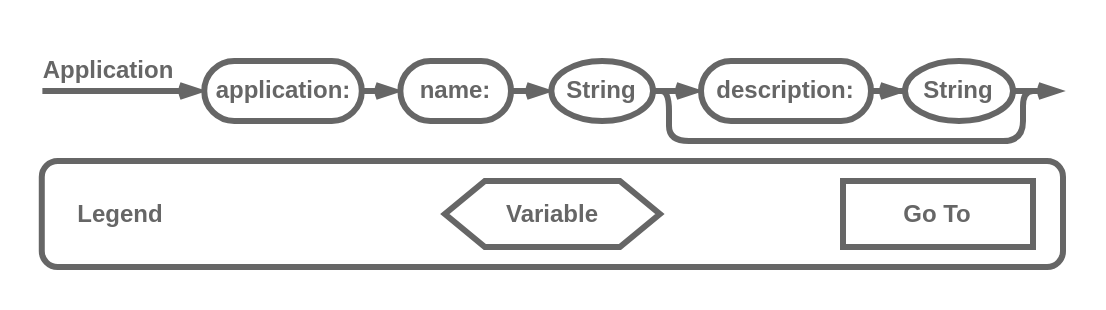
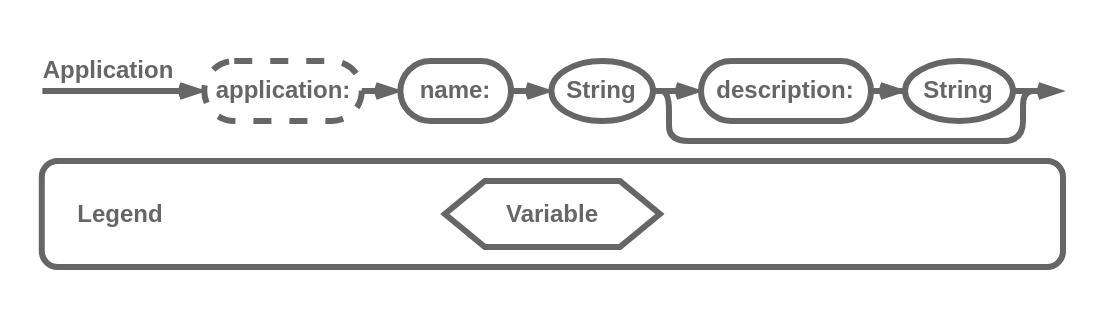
  <mxCell id="0" />
  <mxCell id="1" parent="0" />
  <mxCell id="2" style="edgeStyle=orthogonalEdgeStyle;shape=connector;curved=0;rounded=0;orthogonalLoop=1;jettySize=auto;html=1;exitX=0;exitY=0.5;exitDx=0;exitDy=0;labelBackgroundColor=default;strokeColor=#666666;strokeWidth=3;align=center;verticalAlign=middle;fontFamily=Helvetica;fontSize=11;fontColor=default;endArrow=none;endFill=0;startArrow=openThin;startFill=0;" parent="1" source="3" edge="1"><mxGeometry relative="1" as="geometry"><mxPoint x="20.69" y="45" as="targetPoint" /></mxGeometry></mxCell>
- <mxCell id="3" value="&lt;b style=&quot;border-color: var(--border-color);&quot;&gt;&lt;font style=&quot;border-color: var(--border-color);&quot; color=&quot;#666666&quot;&gt;application:&lt;/font&gt;&lt;/b&gt;" style="rounded=1;whiteSpace=wrap;html=1;strokeColor=#666666;fontFamily=Helvetica;fontSize=12;fontColor=#143642;fillColor=#ffffff;arcSize=50;fontStyle=0;shadow=0;labelBackgroundColor=none;align=center;verticalAlign=middle;strokeWidth=3;" parent="1" vertex="1"><mxGeometry x="101.63" y="30" width="78.76" height="30" as="geometry" /></mxCell>
+ <mxCell id="3" value="&lt;b style=&quot;border-color: var(--border-color);&quot;&gt;&lt;font style=&quot;border-color: var(--border-color);&quot; color=&quot;#666666&quot;&gt;application:&lt;/font&gt;&lt;/b&gt;" style="rounded=1;whiteSpace=wrap;html=1;strokeColor=#666666;fontFamily=Helvetica;fontSize=12;fontColor=#143642;fillColor=#ffffff;arcSize=50;fontStyle=0;shadow=0;labelBackgroundColor=none;align=center;verticalAlign=middle;strokeWidth=3;dashed=1;" parent="1" vertex="1"><mxGeometry x="101.63" y="30" width="78.76" height="30" as="geometry" /></mxCell>
  <mxCell id="4" style="edgeStyle=orthogonalEdgeStyle;shape=connector;curved=0;rounded=0;orthogonalLoop=1;jettySize=auto;html=1;exitX=1;exitY=0.5;exitDx=0;exitDy=0;labelBackgroundColor=default;strokeColor=#666666;strokeWidth=3;align=center;verticalAlign=middle;fontFamily=Helvetica;fontSize=11;fontColor=default;endArrow=openThin;endFill=0;" parent="1" source="14" edge="1"><mxGeometry relative="1" as="geometry"><mxPoint x="531" y="45" as="targetPoint" /><mxPoint x="517" y="45" as="sourcePoint" /><Array as="points" /></mxGeometry></mxCell>
  <mxCell id="5" value="&lt;b style=&quot;border-color: var(--border-color); color: rgb(51, 51, 51);&quot;&gt;&lt;font style=&quot;border-color: var(--border-color);&quot; color=&quot;#666666&quot;&gt;name:&lt;/font&gt;&lt;/b&gt;" style="rounded=1;whiteSpace=wrap;html=1;strokeColor=#666666;fontFamily=Helvetica;fontSize=12;fontColor=#143642;fillColor=#ffffff;arcSize=50;fontStyle=0;shadow=0;labelBackgroundColor=none;verticalAlign=middle;strokeWidth=3;" parent="1" vertex="1"><mxGeometry x="199.69" y="30" width="55.31" height="30" as="geometry" /></mxCell>
  <mxCell id="6" style="edgeStyle=orthogonalEdgeStyle;shape=connector;curved=0;rounded=0;orthogonalLoop=1;jettySize=auto;html=1;exitX=1;exitY=0.5;exitDx=0;exitDy=0;labelBackgroundColor=default;strokeColor=#666666;strokeWidth=3;align=center;verticalAlign=middle;fontFamily=Helvetica;fontSize=11;fontColor=default;endArrow=openThin;endFill=0;" parent="1" source="3" target="5" edge="1"><mxGeometry relative="1" as="geometry"><Array as="points"><mxPoint x="211" y="45" /><mxPoint x="211" y="45" /></Array></mxGeometry></mxCell>
  <mxCell id="7" value="&lt;font size=&quot;1&quot; color=&quot;#666666&quot;&gt;&lt;b style=&quot;font-size: 12px;&quot;&gt;Application&lt;/b&gt;&lt;/font&gt;" style="text;html=1;strokeColor=none;fillColor=none;align=center;verticalAlign=middle;whiteSpace=wrap;rounded=0;fontSize=11;fontFamily=Helvetica;fontColor=#333333;" parent="1" vertex="1"><mxGeometry x="24.39" y="20" width="60" height="30" as="geometry" /></mxCell>
  <mxCell id="8" value="" style="edgeStyle=orthogonalEdgeStyle;shape=connector;curved=0;rounded=0;orthogonalLoop=1;jettySize=auto;html=1;exitX=1;exitY=0.5;exitDx=0;exitDy=0;labelBackgroundColor=default;strokeColor=#666666;strokeWidth=3;align=center;verticalAlign=middle;fontFamily=Helvetica;fontSize=11;fontColor=default;endArrow=openThin;endFill=0;" parent="1" source="5" target="10" edge="1"><mxGeometry relative="1" as="geometry"><mxPoint x="530.69" y="45" as="targetPoint" /><mxPoint x="271" y="45" as="sourcePoint" /><Array as="points"><mxPoint x="271" y="45" /><mxPoint x="271" y="45" /></Array></mxGeometry></mxCell>
  <mxCell id="9" style="edgeStyle=orthogonalEdgeStyle;shape=connector;curved=0;rounded=1;orthogonalLoop=1;jettySize=auto;html=1;labelBackgroundColor=default;strokeColor=#666666;strokeWidth=3;align=center;verticalAlign=middle;fontFamily=Helvetica;fontSize=11;fontColor=default;endArrow=none;endFill=0;" parent="1" source="10" edge="1"><mxGeometry relative="1" as="geometry"><mxPoint x="521" y="45" as="targetPoint" /><Array as="points"><mxPoint x="334" y="45" /><mxPoint x="334" y="70" /><mxPoint x="511" y="70" /><mxPoint x="511" y="45" /></Array></mxGeometry></mxCell>
  <mxCell id="10" value="&lt;b style=&quot;border-color: var(--border-color); color: rgb(51, 51, 51);&quot;&gt;&lt;font style=&quot;border-color: var(--border-color);&quot; color=&quot;#666666&quot;&gt;String&lt;/font&gt;&lt;/b&gt;" style="ellipse;whiteSpace=wrap;html=1;rounded=1;labelBackgroundColor=none;strokeColor=#666666;fontFamily=Helvetica;fontSize=12;fontColor=default;fillColor=default;container=0;strokeWidth=3;" parent="1" vertex="1"><mxGeometry x="275.17" y="30" width="50.83" height="30" as="geometry" /></mxCell>
  <mxCell id="11" value="" style="edgeStyle=orthogonalEdgeStyle;shape=connector;curved=0;rounded=0;orthogonalLoop=1;jettySize=auto;html=1;exitX=1;exitY=0.5;exitDx=0;exitDy=0;labelBackgroundColor=default;strokeColor=#666666;strokeWidth=3;align=center;verticalAlign=middle;fontFamily=Helvetica;fontSize=11;fontColor=default;endArrow=openThin;endFill=0;" parent="1" source="10" target="12" edge="1"><mxGeometry relative="1" as="geometry"><mxPoint x="530.69" y="45" as="targetPoint" /><mxPoint x="341" y="45" as="sourcePoint" /><Array as="points"><mxPoint x="341" y="45" /><mxPoint x="341" y="45" /></Array></mxGeometry></mxCell>
  <mxCell id="12" value="&lt;b style=&quot;border-color: var(--border-color); color: rgb(51, 51, 51);&quot;&gt;&lt;font style=&quot;border-color: var(--border-color);&quot; color=&quot;#666666&quot;&gt;description:&lt;/font&gt;&lt;/b&gt;" style="rounded=1;whiteSpace=wrap;html=1;strokeColor=#666666;fontFamily=Helvetica;fontSize=12;fontColor=#143642;fillColor=#ffffff;arcSize=50;fontStyle=0;shadow=0;labelBackgroundColor=none;verticalAlign=middle;strokeWidth=3;" parent="1" vertex="1"><mxGeometry x="350" y="30" width="85" height="30" as="geometry" /></mxCell>
  <mxCell id="13" value="" style="edgeStyle=orthogonalEdgeStyle;shape=connector;curved=0;rounded=0;orthogonalLoop=1;jettySize=auto;html=1;exitX=1;exitY=0.5;exitDx=0;exitDy=0;labelBackgroundColor=default;strokeColor=#666666;strokeWidth=3;align=center;verticalAlign=middle;fontFamily=Helvetica;fontSize=11;fontColor=default;endArrow=openThin;endFill=0;" parent="1" source="12" target="14" edge="1"><mxGeometry relative="1" as="geometry"><mxPoint x="530.69" y="45" as="targetPoint" /><mxPoint x="451" y="45" as="sourcePoint" /><Array as="points"><mxPoint x="451" y="45" /><mxPoint x="451" y="45" /></Array></mxGeometry></mxCell>
  <mxCell id="14" value="&lt;b style=&quot;border-color: var(--border-color); color: rgb(51, 51, 51);&quot;&gt;&lt;font style=&quot;border-color: var(--border-color);&quot; color=&quot;#666666&quot;&gt;String&lt;/font&gt;&lt;/b&gt;" style="ellipse;whiteSpace=wrap;html=1;rounded=1;labelBackgroundColor=none;strokeColor=#666666;fontFamily=Helvetica;fontSize=12;fontColor=default;fillColor=default;container=0;strokeWidth=3;" parent="1" vertex="1"><mxGeometry x="452" y="30" width="54" height="30" as="geometry" /></mxCell>
  <mxCell id="15" value="&lt;b style=&quot;border-color: var(--border-color); color: rgb(51, 51, 51); font-family: Helvetica; text-align: center;&quot;&gt;&lt;font style=&quot;border-color: var(--border-color);&quot; color=&quot;#666666&quot;&gt;&amp;nbsp; &amp;nbsp; &amp;nbsp;Legend&lt;/font&gt;&lt;/b&gt;" style="text;html=1;align=left;verticalAlign=middle;whiteSpace=wrap;rounded=1;fontFamily=Courier New;perimeterSpacing=6;shadow=0;fillColor=#ffffff;fontColor=#143642;strokeColor=#666666;labelBackgroundColor=none;container=0;strokeWidth=3;" parent="1" vertex="1"><mxGeometry x="20.39" y="80" width="510.61" height="53" as="geometry" /></mxCell>
  <mxCell id="16" value="&lt;font color=&quot;#666666&quot;&gt;&lt;b&gt;Variable&lt;/b&gt;&lt;/font&gt;" style="shape=hexagon;perimeter=hexagonPerimeter2;whiteSpace=wrap;html=1;fixedSize=1;strokeColor=#666666;fontColor=#143642;fillColor=default;container=0;strokeWidth=3;" parent="1" vertex="1"><mxGeometry x="221.94" y="90" width="107.5" height="33" as="geometry" /></mxCell>
- <mxCell id="17" value="&lt;b style=&quot;border-color: var(--border-color); color: rgb(51, 51, 51);&quot;&gt;&lt;font style=&quot;border-color: var(--border-color);&quot; color=&quot;#666666&quot;&gt;Go To&lt;/font&gt;&lt;/b&gt;" style="rounded=1;whiteSpace=wrap;html=1;strokeColor=#666666;fontFamily=Helvetica;fontSize=12;fontColor=#143642;fillColor=#FFFFFF;arcSize=0;fontStyle=0;shadow=0;labelBackgroundColor=none;container=0;strokeWidth=3;" parent="1" vertex="1"><mxGeometry x="420.995" y="90" width="95" height="33" as="geometry" /></mxCell>
